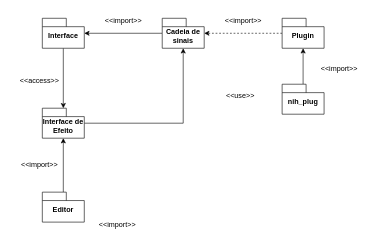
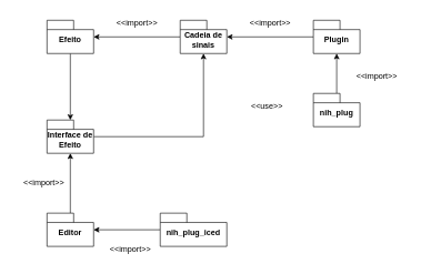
  <mxCell id="0" />
  <mxCell id="1" parent="0" />
  <mxCell id="2" style="rounded=0;orthogonalLoop=1;jettySize=auto;html=1;" parent="1" source="3" target="11" edge="1"><mxGeometry relative="1" as="geometry" /></mxCell>
  <mxCell id="3" value="Editor" style="shape=folder;fontStyle=1;spacingTop=10;tabWidth=40;tabHeight=14;tabPosition=left;html=1;whiteSpace=wrap;" parent="1" vertex="1"><mxGeometry x="70" y="320" width="70" height="50" as="geometry" /></mxCell>
- <mxCell id="4" style="rounded=0;orthogonalLoop=1;jettySize=auto;html=1;dashed=1;" parent="1" source="5" target="9" edge="1"><mxGeometry relative="1" as="geometry" /></mxCell>
+ <mxCell id="4" style="rounded=0;orthogonalLoop=1;jettySize=auto;html=1;" parent="1" source="5" target="9" edge="1"><mxGeometry relative="1" as="geometry" /></mxCell>
  <mxCell id="5" value="Plugin" style="shape=folder;fontStyle=1;spacingTop=10;tabWidth=40;tabHeight=14;tabPosition=left;html=1;whiteSpace=wrap;" parent="1" vertex="1"><mxGeometry x="470" y="30" width="70" height="50" as="geometry" /></mxCell>
  <mxCell id="6" style="edgeStyle=orthogonalEdgeStyle;rounded=0;orthogonalLoop=1;jettySize=auto;html=1;" edge="1" parent="1" source="7" target="11"><mxGeometry relative="1" as="geometry" /></mxCell>
- <mxCell id="7" value="&lt;div&gt;Interface&lt;/div&gt;" style="shape=folder;fontStyle=1;spacingTop=10;tabWidth=40;tabHeight=14;tabPosition=left;html=1;whiteSpace=wrap;" parent="1" vertex="1"><mxGeometry x="70" y="30" width="70" height="50" as="geometry" /></mxCell>
+ <mxCell id="7" value="&lt;div&gt;Efeito&lt;/div&gt;" style="shape=folder;fontStyle=1;spacingTop=10;tabWidth=40;tabHeight=14;tabPosition=left;html=1;whiteSpace=wrap;" parent="1" vertex="1"><mxGeometry x="70" y="30" width="70" height="50" as="geometry" /></mxCell>
  <mxCell id="8" style="rounded=0;orthogonalLoop=1;jettySize=auto;html=1;" parent="1" source="9" target="7" edge="1"><mxGeometry relative="1" as="geometry" /></mxCell>
  <mxCell id="9" value="Cadeia de sinais" style="shape=folder;fontStyle=1;spacingTop=10;tabWidth=40;tabHeight=14;tabPosition=left;html=1;whiteSpace=wrap;" parent="1" vertex="1"><mxGeometry x="270" y="30" width="70" height="50" as="geometry" /></mxCell>
  <mxCell id="10" style="edgeStyle=orthogonalEdgeStyle;rounded=0;orthogonalLoop=1;jettySize=auto;html=1;entryX=0.5;entryY=1;entryDx=0;entryDy=0;entryPerimeter=0;" parent="1" source="11" target="9" edge="1"><mxGeometry relative="1" as="geometry" /></mxCell>
  <mxCell id="11" value="Interface de Efeito" style="shape=folder;fontStyle=1;spacingTop=10;tabWidth=40;tabHeight=14;tabPosition=left;html=1;whiteSpace=wrap;" parent="1" vertex="1"><mxGeometry x="70" y="180" width="70" height="50" as="geometry" /></mxCell>
  <mxCell id="12" style="edgeStyle=orthogonalEdgeStyle;rounded=0;orthogonalLoop=1;jettySize=auto;html=1;entryX=0.5;entryY=1;entryDx=0;entryDy=0;entryPerimeter=0;" parent="1" source="13" target="5" edge="1"><mxGeometry relative="1" as="geometry" /></mxCell>
  <mxCell id="13" value="nih_plug" style="shape=folder;fontStyle=1;spacingTop=10;tabWidth=40;tabHeight=14;tabPosition=left;html=1;whiteSpace=wrap;" parent="1" vertex="1"><mxGeometry x="470" y="140" width="70" height="50" as="geometry" /></mxCell>
+ <mxCell id="14" style="edgeStyle=orthogonalEdgeStyle;rounded=0;orthogonalLoop=1;jettySize=auto;html=1;" parent="1" source="15" target="3" edge="1"><mxGeometry relative="1" as="geometry" /></mxCell>
+ <mxCell id="15" value="nih_plug_iced" style="shape=folder;fontStyle=1;spacingTop=10;tabWidth=40;tabHeight=14;tabPosition=left;html=1;whiteSpace=wrap;" parent="1" vertex="1"><mxGeometry x="240" y="320" width="100" height="50" as="geometry" /></mxCell>
  <mxCell id="16" value="&amp;lt;&amp;lt;import&amp;gt;&amp;gt;" style="text;html=1;align=center;verticalAlign=middle;resizable=0;points=[];autosize=1;strokeColor=none;fillColor=none;" vertex="1" parent="1"><mxGeometry x="20" y="260" width="90" height="30" as="geometry" /></mxCell>
  <mxCell id="17" value="&amp;lt;&amp;lt;import&amp;gt;&amp;gt;" style="text;html=1;align=center;verticalAlign=middle;resizable=0;points=[];autosize=1;strokeColor=none;fillColor=none;" vertex="1" parent="1"><mxGeometry x="360" y="20" width="90" height="30" as="geometry" /></mxCell>
- <mxCell id="18" value="&amp;lt;&amp;lt;access&amp;gt;&amp;gt;" style="text;html=1;align=center;verticalAlign=middle;resizable=0;points=[];autosize=1;strokeColor=none;fillColor=none;" vertex="1" parent="1"><mxGeometry x="20" y="120" width="90" height="30" as="geometry" /></mxCell>
  <mxCell id="19" value="&amp;lt;&amp;lt;use&amp;gt;&amp;gt;" style="text;html=1;align=center;verticalAlign=middle;resizable=0;points=[];autosize=1;strokeColor=none;fillColor=none;" vertex="1" parent="1"><mxGeometry x="365" y="145" width="70" height="30" as="geometry" /></mxCell>
  <mxCell id="20" value="&amp;lt;&amp;lt;import&amp;gt;&amp;gt;" style="text;html=1;align=center;verticalAlign=middle;resizable=0;points=[];autosize=1;strokeColor=none;fillColor=none;" vertex="1" parent="1"><mxGeometry x="160" y="20" width="90" height="30" as="geometry" /></mxCell>
  <mxCell id="21" value="&amp;lt;&amp;lt;import&amp;gt;&amp;gt;" style="text;html=1;align=center;verticalAlign=middle;resizable=0;points=[];autosize=1;strokeColor=none;fillColor=none;" vertex="1" parent="1"><mxGeometry x="150" y="360" width="90" height="30" as="geometry" /></mxCell>
  <mxCell id="22" value="&amp;lt;&amp;lt;import&amp;gt;&amp;gt;" style="text;html=1;align=center;verticalAlign=middle;resizable=0;points=[];autosize=1;strokeColor=none;fillColor=none;" vertex="1" parent="1"><mxGeometry x="520" y="100" width="90" height="30" as="geometry" /></mxCell>
